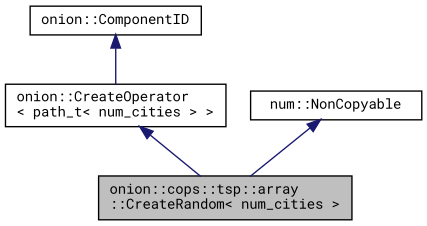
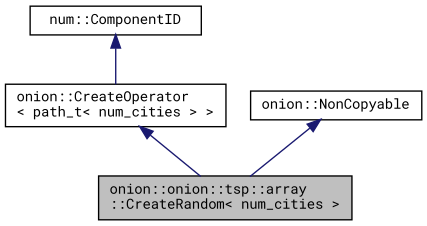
  digraph {
    fontname="Roboto Mono"
    node [color=black fillcolor=white fontname="Roboto Mono" fontsize=10 shape=record style=filled]
    edge [color=midnightblue dir=back fontname="Roboto Mono" fontsize=10 labelfontname=Helvetica labelfontsize=10 style=solid]
-   n1 [fillcolor=grey75 fontcolor=black height=0.2 label="onion::cops::tsp::array\l::CreateRandom\< num_cities \>" width=0.4]
+   n1 [fillcolor=grey75 fontcolor=black height=0.2 label="onion::onion::tsp::array\l::CreateRandom\< num_cities \>" width=0.4]
    n2 [height=0.2 label="onion::CreateOperator\l\< path_t\< num_cities \> \>" width=0.4]
-   n3 [height=0.2 label="num::NonCopyable" width=0.4]
-   n4 [height=0.2 label="onion::ComponentID" width=0.4]
+   n3 [height=0.2 label="onion::NonCopyable" width=0.4]
+   n4 [height=0.2 label="num::ComponentID" width=0.4]
    n2 -> n1
    n3 -> n1
    n4 -> n2
  }
